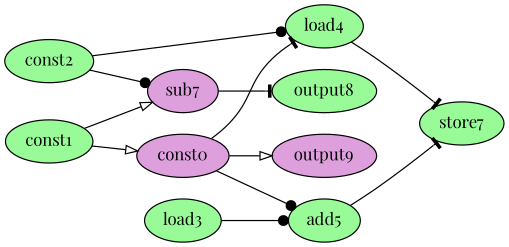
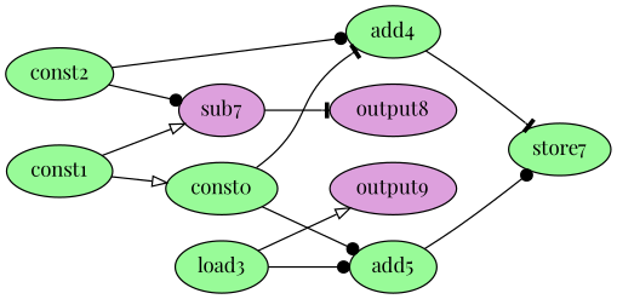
  digraph {
    fontname="Playfair Display"
    rankdir=LR
    node [fillcolor=palegreen fontname="Playfair Display" opcode=const style=filled]
    edge [arrowhead=tee fontname="Playfair Display" operand=0]
-   add4 [opcode=add label=load4]
-   const0 [fillcolor=plum]
+   add4 [opcode=add]
+   const0
    add5 [opcode=add]
    output9 [fillcolor=plum opcode=output]
    n5 [label=store7 opcode=store]
    const1
    sub7 [fillcolor=plum opcode=sub]
    load3 [opcode=load]
-   output8 [opcode=output]
+   output8 [fillcolor=plum opcode=output]
    const2
    add4 -> n5
    const0 -> add4
    const0 -> add5 [arrowhead=dot]
-   const0 -> output9 [arrowhead=onormal]
-   add5 -> n5 [operand=1]
+   load3 -> output9 [arrowhead=onormal]
+   add5 -> n5 [arrowhead=dot operand=1]
    const1 -> const0 [arrowhead=onormal]
    const1 -> sub7 [arrowhead=onormal]
    sub7 -> output8
    load3 -> add5 [arrowhead=dot operand=1]
    const2 -> add4 [arrowhead=dot operand=1]
    const2 -> sub7 [arrowhead=dot operand=1]
  }
